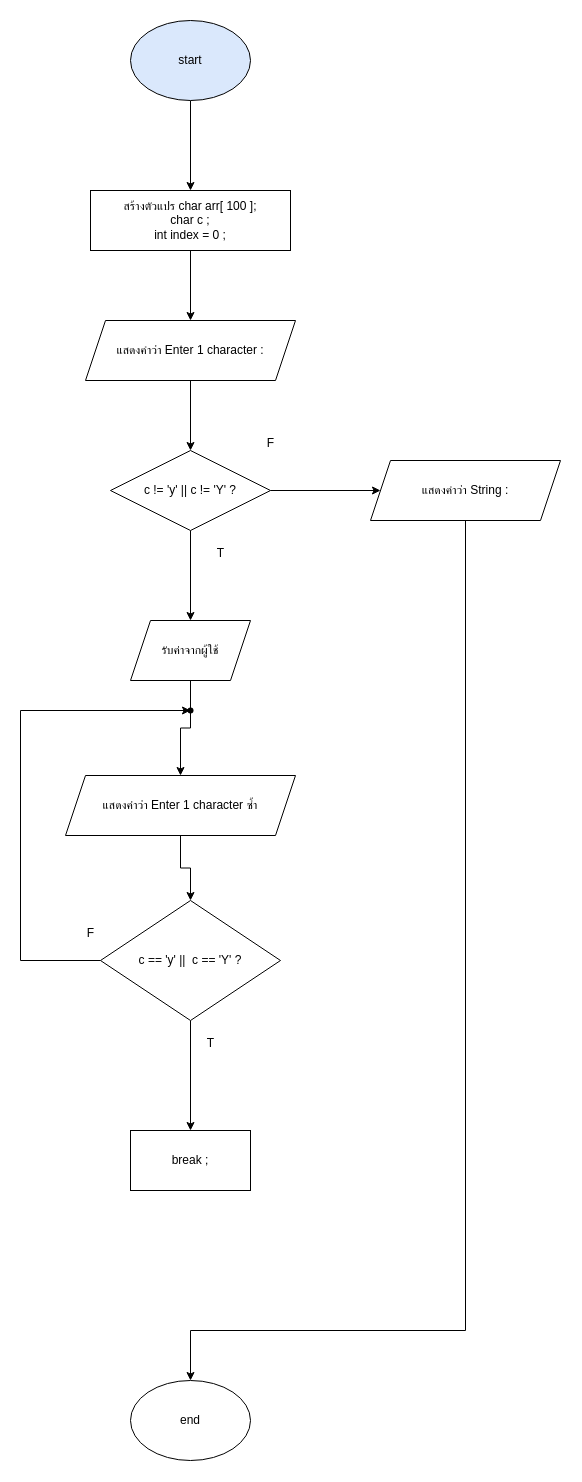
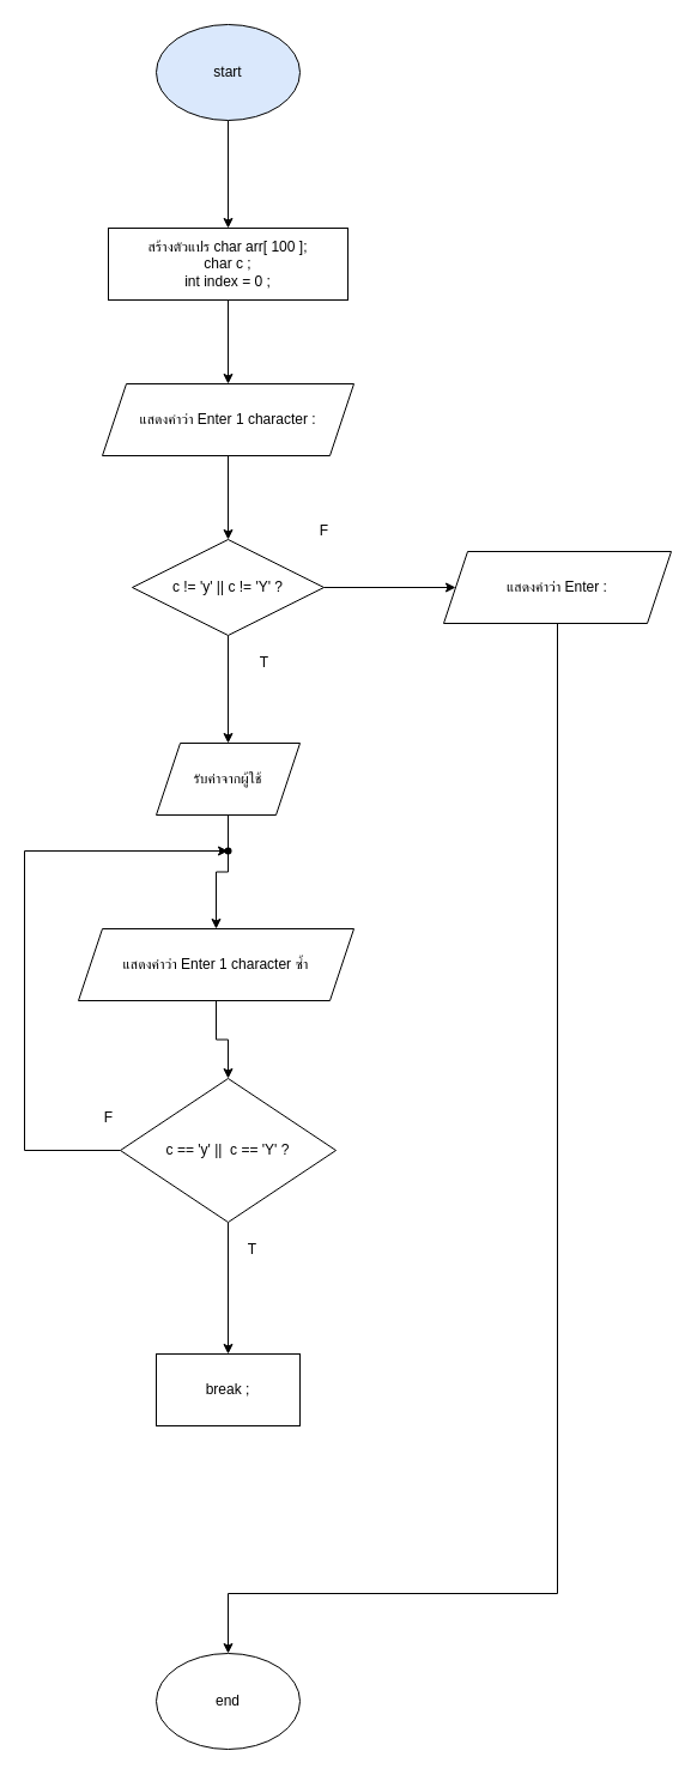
  <mxCell id="0" />
  <mxCell id="1" parent="0" />
  <mxCell id="2" value="" style="edgeStyle=orthogonalEdgeStyle;rounded=0;orthogonalLoop=1;jettySize=auto;html=1;" edge="1" parent="1" source="3" target="5"><mxGeometry relative="1" as="geometry" /></mxCell>
  <mxCell id="3" value="start" style="ellipse;whiteSpace=wrap;html=1;fillColor=#dae8fc;" vertex="1" parent="1"><mxGeometry x="130" y="20" width="120" height="80" as="geometry" /></mxCell>
  <mxCell id="4" value="" style="edgeStyle=orthogonalEdgeStyle;rounded=0;orthogonalLoop=1;jettySize=auto;html=1;" edge="1" parent="1" source="5" target="7"><mxGeometry relative="1" as="geometry" /></mxCell>
  <mxCell id="5" value="สร้างตัวแปร char arr[ 100 ];&lt;div&gt;char c ;&lt;/div&gt;&lt;div&gt;int index = 0 ;&lt;/div&gt;" style="whiteSpace=wrap;html=1;" vertex="1" parent="1"><mxGeometry x="90" y="190" width="200" height="60" as="geometry" /></mxCell>
  <mxCell id="6" value="" style="edgeStyle=orthogonalEdgeStyle;rounded=0;orthogonalLoop=1;jettySize=auto;html=1;" edge="1" parent="1" source="7" target="10"><mxGeometry relative="1" as="geometry" /></mxCell>
  <mxCell id="7" value="แสดงคำว่า Enter 1 character :" style="shape=parallelogram;perimeter=parallelogramPerimeter;whiteSpace=wrap;html=1;fixedSize=1;" vertex="1" parent="1"><mxGeometry x="85" y="320" width="210" height="60" as="geometry" /></mxCell>
  <mxCell id="8" value="" style="edgeStyle=orthogonalEdgeStyle;rounded=0;orthogonalLoop=1;jettySize=auto;html=1;" edge="1" parent="1" source="10" target="12"><mxGeometry relative="1" as="geometry" /></mxCell>
  <mxCell id="9" value="" style="edgeStyle=orthogonalEdgeStyle;rounded=0;orthogonalLoop=1;jettySize=auto;html=1;" edge="1" parent="1" source="10" target="20"><mxGeometry relative="1" as="geometry" /></mxCell>
  <mxCell id="10" value="c != 'y' || c != 'Y' ?" style="rhombus;whiteSpace=wrap;html=1;" vertex="1" parent="1"><mxGeometry x="110" y="450" width="160" height="80" as="geometry" /></mxCell>
  <mxCell id="11" value="" style="edgeStyle=orthogonalEdgeStyle;rounded=0;orthogonalLoop=1;jettySize=auto;html=1;" edge="1" parent="1" source="12" target="14"><mxGeometry relative="1" as="geometry" /></mxCell>
  <mxCell id="12" value="รับค่าจากผู้ใช้" style="shape=parallelogram;perimeter=parallelogramPerimeter;whiteSpace=wrap;html=1;fixedSize=1;" vertex="1" parent="1"><mxGeometry x="130" y="620" width="120" height="60" as="geometry" /></mxCell>
  <mxCell id="13" value="" style="edgeStyle=orthogonalEdgeStyle;rounded=0;orthogonalLoop=1;jettySize=auto;html=1;" edge="1" parent="1" source="14" target="17"><mxGeometry relative="1" as="geometry" /></mxCell>
  <mxCell id="14" value="แสดงค่าว่า Enter 1 character ซ้ำ" style="shape=parallelogram;perimeter=parallelogramPerimeter;whiteSpace=wrap;html=1;fixedSize=1;" vertex="1" parent="1"><mxGeometry x="65" y="775" width="230" height="60" as="geometry" /></mxCell>
  <mxCell id="15" value="T" style="text;html=1;align=center;verticalAlign=middle;resizable=0;points=[];autosize=1;strokeColor=none;fillColor=none;" vertex="1" parent="1"><mxGeometry x="205" y="538" width="30" height="30" as="geometry" /></mxCell>
  <mxCell id="16" value="" style="edgeStyle=orthogonalEdgeStyle;rounded=0;orthogonalLoop=1;jettySize=auto;html=1;" edge="1" parent="1" source="17" target="18"><mxGeometry relative="1" as="geometry" /></mxCell>
  <mxCell id="17" value="c == 'y' ||&amp;nbsp; c == 'Y' ?" style="rhombus;whiteSpace=wrap;html=1;" vertex="1" parent="1"><mxGeometry x="100" y="900" width="180" height="120" as="geometry" /></mxCell>
  <mxCell id="18" value="break ;" style="whiteSpace=wrap;html=1;" vertex="1" parent="1"><mxGeometry x="130" y="1130" width="120" height="60" as="geometry" /></mxCell>
  <mxCell id="19" style="edgeStyle=orthogonalEdgeStyle;rounded=0;orthogonalLoop=1;jettySize=auto;html=1;exitX=0.5;exitY=1;exitDx=0;exitDy=0;" edge="1" parent="1" source="20" target="26"><mxGeometry relative="1" as="geometry"><Array as="points"><mxPoint x="465" y="1330" /></Array></mxGeometry></mxCell>
- <mxCell id="20" value="แสดงคำว่า String :" style="shape=parallelogram;perimeter=parallelogramPerimeter;whiteSpace=wrap;html=1;fixedSize=1;" vertex="1" parent="1"><mxGeometry x="370" y="460" width="190" height="60" as="geometry" /></mxCell>
+ <mxCell id="20" value="แสดงคำว่า Enter :" style="shape=parallelogram;perimeter=parallelogramPerimeter;whiteSpace=wrap;html=1;fixedSize=1;" vertex="1" parent="1"><mxGeometry x="370" y="460" width="190" height="60" as="geometry" /></mxCell>
  <mxCell id="21" value="F" style="text;html=1;align=center;verticalAlign=middle;resizable=0;points=[];autosize=1;strokeColor=none;fillColor=none;" vertex="1" parent="1"><mxGeometry x="255" y="428" width="30" height="30" as="geometry" /></mxCell>
  <mxCell id="22" value="" style="shape=waypoint;sketch=0;fillStyle=solid;size=6;pointerEvents=1;points=[];fillColor=none;resizable=0;rotatable=0;perimeter=centerPerimeter;snapToPoint=1;" vertex="1" parent="1"><mxGeometry x="180" y="700" width="20" height="20" as="geometry" /></mxCell>
  <mxCell id="23" style="edgeStyle=orthogonalEdgeStyle;rounded=0;orthogonalLoop=1;jettySize=auto;html=1;exitX=0;exitY=0.5;exitDx=0;exitDy=0;entryX=0.2;entryY=0.65;entryDx=0;entryDy=0;entryPerimeter=0;" edge="1" parent="1" source="17" target="22"><mxGeometry relative="1" as="geometry"><Array as="points"><mxPoint x="20" y="960" /><mxPoint x="20" y="710" /></Array></mxGeometry></mxCell>
  <mxCell id="24" value="F" style="text;html=1;align=center;verticalAlign=middle;resizable=0;points=[];autosize=1;strokeColor=none;fillColor=none;" vertex="1" parent="1"><mxGeometry x="75" y="918" width="30" height="30" as="geometry" /></mxCell>
  <mxCell id="25" value="T" style="text;html=1;align=center;verticalAlign=middle;resizable=0;points=[];autosize=1;strokeColor=none;fillColor=none;" vertex="1" parent="1"><mxGeometry x="195" y="1028" width="30" height="30" as="geometry" /></mxCell>
  <mxCell id="26" value="end" style="ellipse;whiteSpace=wrap;html=1;" vertex="1" parent="1"><mxGeometry x="130" y="1380" width="120" height="80" as="geometry" /></mxCell>
